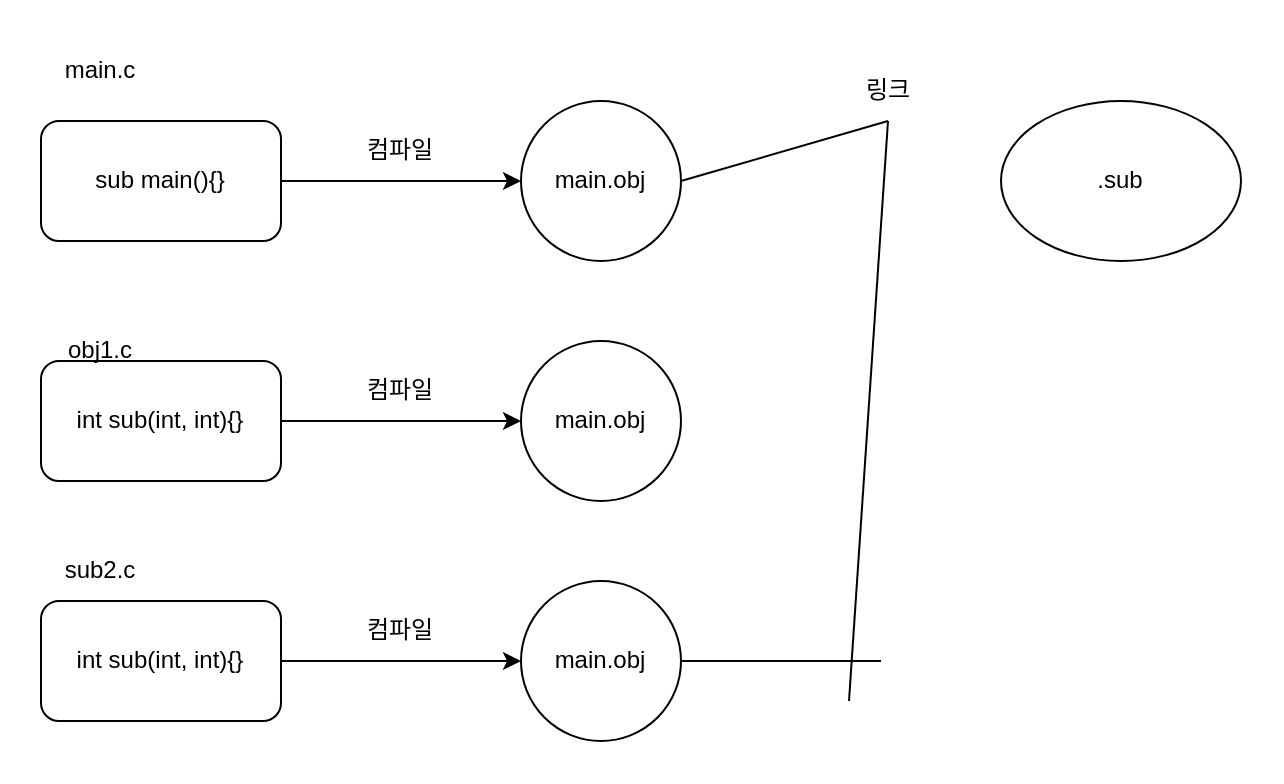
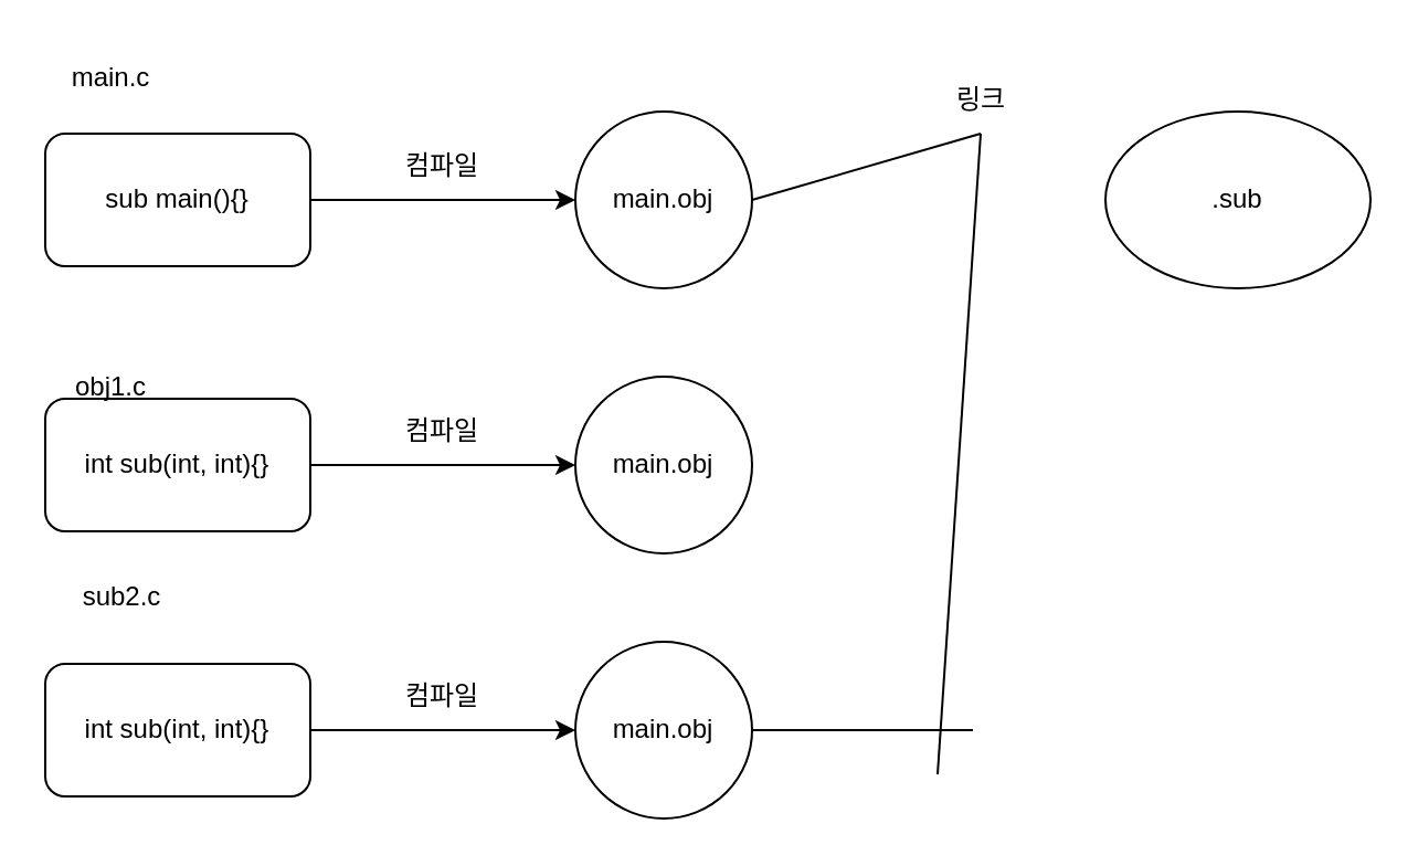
  <mxCell id="0" />
  <mxCell id="1" parent="0" />
  <mxCell id="2" value="sub main(){}" style="rounded=1;whiteSpace=wrap;html=1;" vertex="1" parent="1"><mxGeometry x="20" y="60" width="120" height="60" as="geometry" /></mxCell>
  <mxCell id="3" value="main.c" style="text;html=1;strokeColor=none;fillColor=none;align=center;verticalAlign=middle;whiteSpace=wrap;rounded=0;" vertex="1" parent="1"><mxGeometry x="20" y="20" width="60" height="30" as="geometry" /></mxCell>
  <mxCell id="4" value="main.obj" style="ellipse;whiteSpace=wrap;html=1;aspect=fixed;" vertex="1" parent="1"><mxGeometry x="260" y="50" width="80" height="80" as="geometry" /></mxCell>
  <mxCell id="5" value="" style="endArrow=classic;html=1;rounded=0;exitX=1;exitY=0.5;exitDx=0;exitDy=0;entryX=0;entryY=0.5;entryDx=0;entryDy=0;" edge="1" parent="1" source="2" target="4"><mxGeometry width="50" height="50" relative="1" as="geometry"><mxPoint x="280" y="270" as="sourcePoint" /><mxPoint x="400" y="260" as="targetPoint" /></mxGeometry></mxCell>
  <mxCell id="6" value=".sub" style="ellipse;whiteSpace=wrap;html=1;" vertex="1" parent="1"><mxGeometry x="500" y="50" width="120" height="80" as="geometry" /></mxCell>
  <mxCell id="7" value="컴파일" style="text;html=1;strokeColor=none;fillColor=none;align=center;verticalAlign=middle;whiteSpace=wrap;rounded=0;" vertex="1" parent="1"><mxGeometry x="170" y="60" width="60" height="30" as="geometry" /></mxCell>
  <mxCell id="8" value="링크" style="text;html=1;strokeColor=none;fillColor=none;align=center;verticalAlign=middle;whiteSpace=wrap;rounded=0;" vertex="1" parent="1"><mxGeometry x="413.5" y="30" width="60" height="30" as="geometry" /></mxCell>
  <mxCell id="9" value="int sub(int, int){}" style="rounded=1;whiteSpace=wrap;html=1;" vertex="1" parent="1"><mxGeometry x="20" y="180" width="120" height="60" as="geometry" /></mxCell>
  <mxCell id="10" value="obj1.c" style="text;html=1;strokeColor=none;fillColor=none;align=center;verticalAlign=middle;whiteSpace=wrap;rounded=0;" vertex="1" parent="1"><mxGeometry x="20" y="160" width="60" height="30" as="geometry" /></mxCell>
  <mxCell id="11" value="int sub(int, int){}" style="rounded=1;whiteSpace=wrap;html=1;" vertex="1" parent="1"><mxGeometry x="20" y="300" width="120" height="60" as="geometry" /></mxCell>
- <mxCell id="12" value="sub2.c" style="text;html=1;strokeColor=none;fillColor=none;align=center;verticalAlign=middle;whiteSpace=wrap;rounded=0;" vertex="1" parent="1"><mxGeometry x="20" y="270" width="60" height="30" as="geometry" /></mxCell>
+ <mxCell id="12" value="sub2.c" style="text;html=1;strokeColor=none;fillColor=none;align=center;verticalAlign=middle;whiteSpace=wrap;rounded=0;" vertex="1" parent="1"><mxGeometry x="25" y="255" width="60" height="30" as="geometry" /></mxCell>
  <mxCell id="13" value="main.obj" style="ellipse;whiteSpace=wrap;html=1;aspect=fixed;" vertex="1" parent="1"><mxGeometry x="260" y="170" width="80" height="80" as="geometry" /></mxCell>
  <mxCell id="14" value="" style="endArrow=classic;html=1;rounded=0;exitX=1;exitY=0.5;exitDx=0;exitDy=0;entryX=0;entryY=0.5;entryDx=0;entryDy=0;" edge="1" target="13" parent="1"><mxGeometry width="50" height="50" relative="1" as="geometry"><mxPoint x="140" y="210" as="sourcePoint" /><mxPoint x="400" y="380" as="targetPoint" /></mxGeometry></mxCell>
  <mxCell id="15" value="컴파일" style="text;html=1;strokeColor=none;fillColor=none;align=center;verticalAlign=middle;whiteSpace=wrap;rounded=0;" vertex="1" parent="1"><mxGeometry x="170" y="180" width="60" height="30" as="geometry" /></mxCell>
  <mxCell id="16" value="main.obj" style="ellipse;whiteSpace=wrap;html=1;aspect=fixed;" vertex="1" parent="1"><mxGeometry x="260" y="290" width="80" height="80" as="geometry" /></mxCell>
  <mxCell id="17" value="" style="endArrow=classic;html=1;rounded=0;exitX=1;exitY=0.5;exitDx=0;exitDy=0;entryX=0;entryY=0.5;entryDx=0;entryDy=0;" edge="1" target="16" parent="1"><mxGeometry width="50" height="50" relative="1" as="geometry"><mxPoint x="140" y="330" as="sourcePoint" /><mxPoint x="400" y="500" as="targetPoint" /></mxGeometry></mxCell>
  <mxCell id="18" value="컴파일" style="text;html=1;strokeColor=none;fillColor=none;align=center;verticalAlign=middle;whiteSpace=wrap;rounded=0;" vertex="1" parent="1"><mxGeometry x="170" y="300" width="60" height="30" as="geometry" /></mxCell>
  <mxCell id="19" value="" style="endArrow=none;html=1;rounded=0;entryX=1;entryY=0.5;entryDx=0;entryDy=0;exitX=0.5;exitY=1;exitDx=0;exitDy=0;" edge="1" parent="1" source="8" target="4"><mxGeometry width="50" height="50" relative="1" as="geometry"><mxPoint x="424" y="90" as="sourcePoint" /><mxPoint x="370" y="270" as="targetPoint" /></mxGeometry></mxCell>
  <mxCell id="20" value="" style="endArrow=none;html=1;rounded=0;entryX=0.5;entryY=1;entryDx=0;entryDy=0;" edge="1" parent="1" target="8"><mxGeometry width="50" height="50" relative="1" as="geometry"><mxPoint x="424" y="350" as="sourcePoint" /><mxPoint x="370" y="270" as="targetPoint" /></mxGeometry></mxCell>
  <mxCell id="21" value="" style="endArrow=none;html=1;rounded=0;exitX=1;exitY=0.5;exitDx=0;exitDy=0;" edge="1" parent="1" source="16"><mxGeometry width="50" height="50" relative="1" as="geometry"><mxPoint x="320" y="320" as="sourcePoint" /><mxPoint x="440" y="330" as="targetPoint" /></mxGeometry></mxCell>
